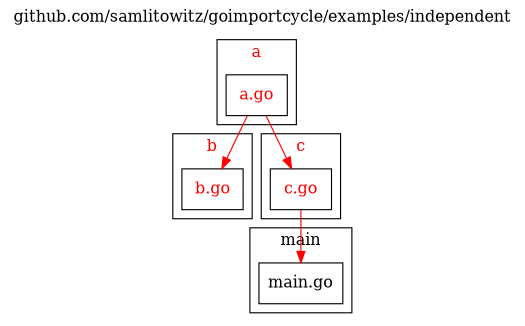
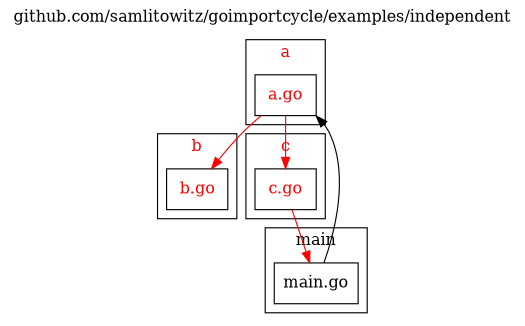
  digraph {
    label="github.com/samlitowitz/goimportcycle/examples/independent"
    labelloc=t
    rankdir=TB
    node [fillcolor="#ffffff" fontcolor="#ff0000" shape=rect style=filled]
    edge [color="#ff0000"]
    n1 [label="a.go"]
    n2 [label="b.go"]
    n3 [label="c.go"]
    n4 [fontcolor="#000000" label="main.go"]
    subgraph cluster_1 {
      fillcolor="#ffffff"
      fontcolor="#ff0000"
      label=a
      style=filled
      n1
    }
    subgraph cluster_2 {
      fillcolor="#ffffff"
      fontcolor="#ff0000"
      label=b
      style=filled
      n2
    }
    subgraph cluster_3 {
      fillcolor="#ffffff"
      fontcolor="#ff0000"
      label=c
      style=filled
      n3
    }
    subgraph cluster_4 {
      fillcolor="#ffffff"
      fontcolor="#000000"
      label=main
      style=filled
      n4
    }
    n1 -> n2
    n1 -> n3
    n3 -> n4
+   n4 -> n1 [color="#000000"]
  }
